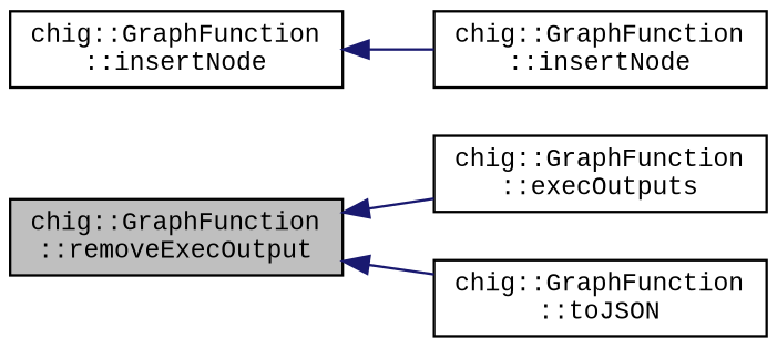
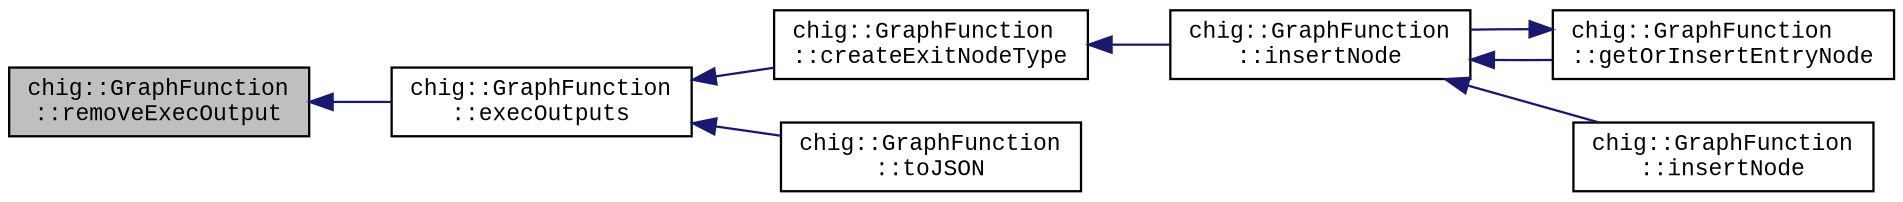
  digraph {
    fontname="Liberation Mono"
    rankdir=LR
    node [color=black fillcolor=white fontname="Liberation Mono" fontsize=10 shape=record style=filled]
    edge [color=midnightblue dir=back fontname="Liberation Mono" fontsize=10 labelfontname=Helvetica labelfontsize=10 style=solid]
    n1 [fillcolor=grey75 fontcolor=black height=0.2 label="chig::GraphFunction\l::removeExecOutput" width=0.4]
    n2 [height=0.2 label="chig::GraphFunction\l::execOutputs" width=0.4]
+   n3 [height=0.2 label="chig::GraphFunction\l::createExitNodeType" width=0.4]
    n4 [height=0.2 label="chig::GraphFunction\l::toJSON" width=0.4]
    n5 [height=0.2 label="chig::GraphFunction\l::insertNode" width=0.4]
+   n6 [height=0.2 label="chig::GraphFunction\l::getOrInsertEntryNode" width=0.4]
    n7 [height=0.2 label="chig::GraphFunction\l::insertNode" width=0.4]
    n1 -> n2
-   n1 -> n4
+   n2 -> n3
+   n2 -> n4
+   n3 -> n5
+   n5 -> n6
    n5 -> n7
+   n6 -> n5
  }
